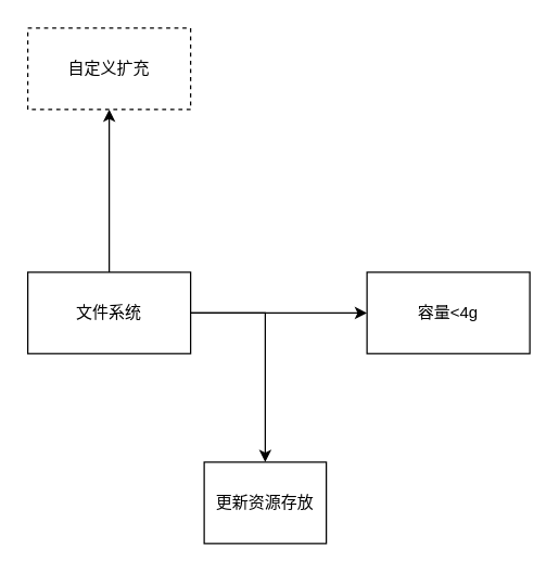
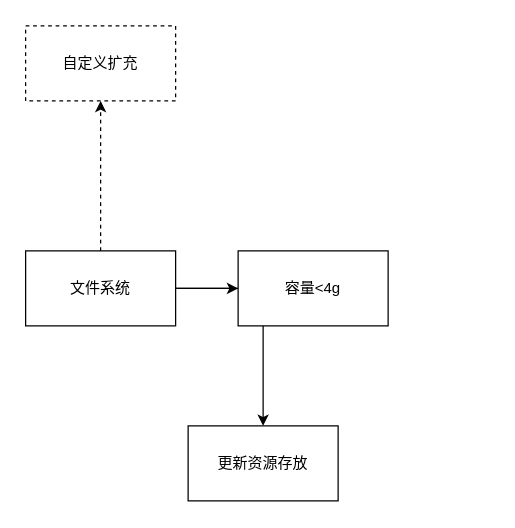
  <mxCell id="0" />
  <mxCell id="1" parent="0" />
  <mxCell id="2" value="" style="edgeStyle=orthogonalEdgeStyle;rounded=0;orthogonalLoop=1;jettySize=auto;html=1;" edge="1" parent="1" source="5" target="6"><mxGeometry relative="1" as="geometry" /></mxCell>
- <mxCell id="3" value="" style="edgeStyle=orthogonalEdgeStyle;rounded=0;orthogonalLoop=1;jettySize=auto;html=1;" edge="1" parent="1" source="5" target="7"><mxGeometry relative="1" as="geometry" /></mxCell>
+ <mxCell id="3" value="" style="edgeStyle=orthogonalEdgeStyle;rounded=0;orthogonalLoop=1;jettySize=auto;html=1;dashed=1;" edge="1" parent="1" source="5" target="7"><mxGeometry relative="1" as="geometry" /></mxCell>
  <mxCell id="4" value="" style="edgeStyle=orthogonalEdgeStyle;rounded=0;orthogonalLoop=1;jettySize=auto;html=1;" edge="1" parent="1" source="5" target="8"><mxGeometry relative="1" as="geometry" /></mxCell>
  <mxCell id="5" value="文件系统" style="whiteSpace=wrap;html=1;" vertex="1" parent="1"><mxGeometry x="20" y="200" width="120" height="60" as="geometry" /></mxCell>
- <mxCell id="6" value="容量&amp;lt;4g" style="whiteSpace=wrap;html=1;" vertex="1" parent="1"><mxGeometry x="270" y="200" width="120" height="60" as="geometry" /></mxCell>
+ <mxCell id="6" value="容量&amp;lt;4g" style="whiteSpace=wrap;html=1;" vertex="1" parent="1"><mxGeometry x="190" y="200" width="120" height="60" as="geometry" /></mxCell>
  <mxCell id="7" value="自定义扩充" style="whiteSpace=wrap;html=1;dashed=1;" vertex="1" parent="1"><mxGeometry x="20" y="20" width="120" height="60" as="geometry" /></mxCell>
- <mxCell id="8" value="更新资源存放" style="whiteSpace=wrap;html=1;" vertex="1" parent="1"><mxGeometry x="150" y="340" width="90" height="60" as="geometry" /></mxCell>
+ <mxCell id="8" value="更新资源存放" style="whiteSpace=wrap;html=1;" vertex="1" parent="1"><mxGeometry x="150" y="340" width="120" height="60" as="geometry" /></mxCell>
